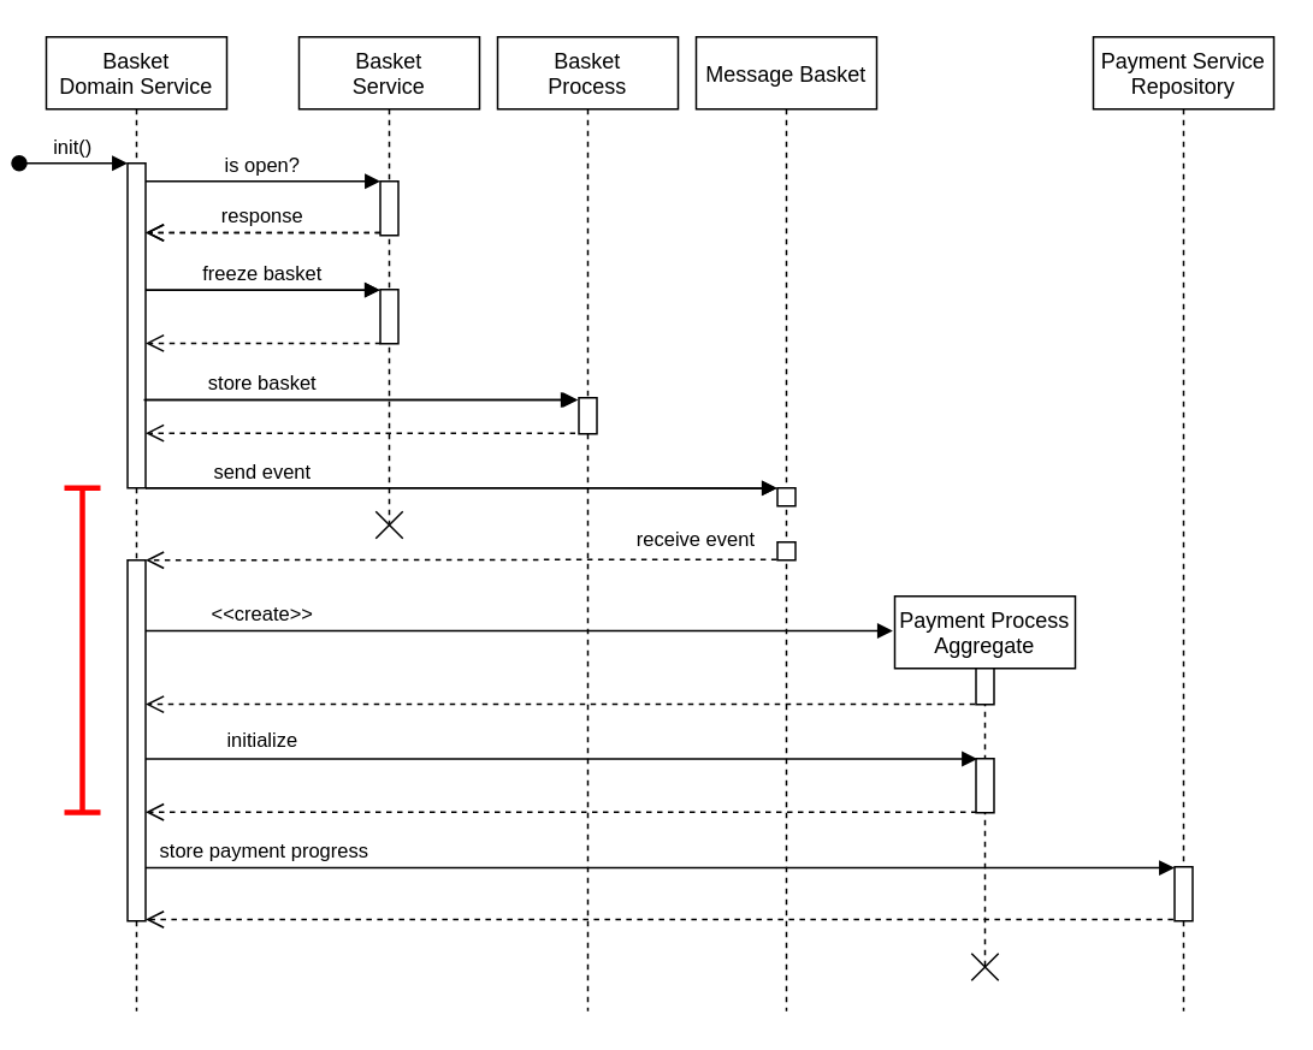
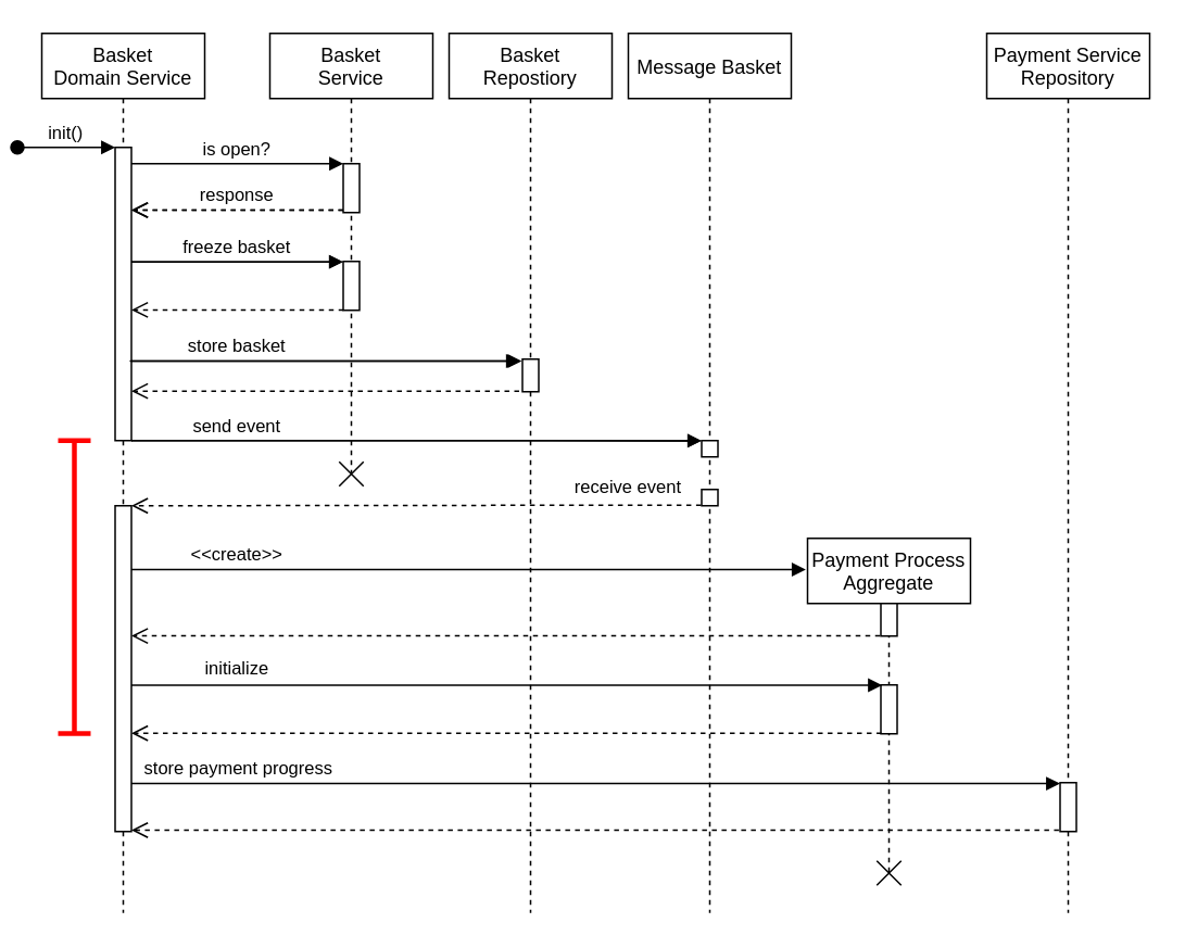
  <mxCell id="0" />
  <mxCell id="1" parent="0" />
  <mxCell id="2" value="Basket &#10;Domain Service" style="shape=umlLifeline;perimeter=lifelinePerimeter;container=1;collapsible=0;recursiveResize=0;rounded=0;shadow=0;strokeWidth=1;fillColor=#FFFFFF;strokeColor=#000000;" parent="1" vertex="1"><mxGeometry x="20" y="20" width="100" height="540" as="geometry" /></mxCell>
  <mxCell id="3" value="" style="points=[];perimeter=orthogonalPerimeter;rounded=0;shadow=0;strokeWidth=1;fontColor=#000000;fillColor=#FFFFFF;strokeColor=#000000;" parent="2" vertex="1"><mxGeometry x="45" y="70" width="10" height="180" as="geometry" /></mxCell>
  <mxCell id="4" value="init()" style="verticalAlign=bottom;startArrow=oval;endArrow=block;startSize=8;shadow=0;strokeWidth=1;fontColor=#000000;strokeColor=#000000;labelBackgroundColor=none;" parent="2" target="3" edge="1"><mxGeometry relative="1" as="geometry"><mxPoint x="-15" y="70" as="sourcePoint" /></mxGeometry></mxCell>
  <mxCell id="5" value="Basket&#10;Service" style="shape=umlLifeline;perimeter=lifelinePerimeter;container=1;collapsible=0;recursiveResize=0;rounded=0;shadow=0;strokeWidth=1;fillColor=#FFFFFF;strokeColor=#000000;" parent="1" vertex="1"><mxGeometry x="160" y="20" width="100" height="270" as="geometry" /></mxCell>
  <mxCell id="6" value="" style="points=[];perimeter=orthogonalPerimeter;rounded=0;shadow=0;strokeWidth=1;fontColor=#000000;fillColor=#FFFFFF;strokeColor=#000000;" parent="5" vertex="1"><mxGeometry x="45" y="80" width="10" height="30" as="geometry" /></mxCell>
  <mxCell id="7" value="" style="points=[];perimeter=orthogonalPerimeter;rounded=0;shadow=0;strokeWidth=1;fontColor=#000000;fillColor=#FFFFFF;strokeColor=#000000;" vertex="1" parent="5"><mxGeometry x="45" y="140" width="10" height="30" as="geometry" /></mxCell>
  <mxCell id="8" value="" style="shape=umlDestroy;fontColor=#000000;strokeColor=#000000;" vertex="1" parent="5"><mxGeometry x="42.5" y="263" width="15" height="15" as="geometry" /></mxCell>
  <mxCell id="9" value="response" style="verticalAlign=bottom;endArrow=open;dashed=1;endSize=8;exitX=0;exitY=0.95;shadow=0;strokeWidth=1;fontColor=#000000;strokeColor=#000000;backgroundColor=#FFFFFF;labelBackgroundColor=#FFFFFF;" parent="1" source="6" target="3" edge="1"><mxGeometry relative="1" as="geometry"><mxPoint x="175" y="176" as="targetPoint" /></mxGeometry></mxCell>
  <mxCell id="10" value="is open?" style="verticalAlign=bottom;endArrow=block;entryX=0;entryY=0;shadow=0;strokeWidth=1;fontColor=#000000;strokeColor=#000000;labelBackgroundColor=#FFFFFF;" parent="1" source="3" target="6" edge="1"><mxGeometry relative="1" as="geometry"><mxPoint x="175" y="100" as="sourcePoint" /></mxGeometry></mxCell>
  <mxCell id="11" value="Payment Process&#10;Aggregate" style="shape=umlLifeline;perimeter=lifelinePerimeter;container=1;collapsible=0;recursiveResize=0;rounded=0;shadow=0;strokeWidth=1;fillColor=#FFFFFF;strokeColor=#000000;" vertex="1" parent="1"><mxGeometry x="490" y="330" width="100" height="206" as="geometry" /></mxCell>
  <mxCell id="12" value="" style="points=[];perimeter=orthogonalPerimeter;rounded=0;shadow=0;strokeWidth=1;fontColor=#000000;fillColor=#FFFFFF;strokeColor=#000000;" vertex="1" parent="11"><mxGeometry x="45" y="90" width="10" height="30" as="geometry" /></mxCell>
  <mxCell id="13" value="" style="points=[];perimeter=orthogonalPerimeter;rounded=0;shadow=0;strokeWidth=1;fontColor=#000000;fillColor=#FFFFFF;strokeColor=#000000;" vertex="1" parent="11"><mxGeometry x="45" y="40" width="10" height="20" as="geometry" /></mxCell>
  <mxCell id="14" value="" style="shape=umlDestroy;fontColor=#000000;strokeColor=#000000;" vertex="1" parent="11"><mxGeometry x="42.5" y="198" width="15" height="15" as="geometry" /></mxCell>
  <mxCell id="15" value="freeze basket" style="verticalAlign=bottom;endArrow=block;entryX=-0.011;entryY=0.009;shadow=0;strokeWidth=1;entryDx=0;entryDy=0;entryPerimeter=0;fontColor=#000000;strokeColor=#000000;labelBackgroundColor=#FFFFFF;" edge="1" parent="1" source="3" target="7"><mxGeometry x="0.001" relative="1" as="geometry"><mxPoint x="90" y="169.76" as="sourcePoint" /><mxPoint x="260" y="169.76" as="targetPoint" /><mxPoint as="offset" /></mxGeometry></mxCell>
  <mxCell id="16" value="" style="verticalAlign=bottom;endArrow=open;dashed=1;endSize=8;exitX=0.016;exitY=0.993;shadow=0;strokeWidth=1;exitDx=0;exitDy=0;exitPerimeter=0;fontColor=#000000;strokeColor=#000000;" edge="1" parent="1" source="7" target="3"><mxGeometry relative="1" as="geometry"><mxPoint x="85" y="138.5" as="targetPoint" /><mxPoint x="255" y="138.5" as="sourcePoint" /></mxGeometry></mxCell>
  <mxCell id="17" value="Message Basket" style="shape=umlLifeline;perimeter=lifelinePerimeter;container=1;collapsible=0;recursiveResize=0;rounded=0;shadow=0;strokeWidth=1;fillColor=#FFFFFF;strokeColor=#000000;" vertex="1" parent="1"><mxGeometry x="380" y="20" width="100" height="540" as="geometry" /></mxCell>
  <mxCell id="18" value="" style="points=[];perimeter=orthogonalPerimeter;rounded=0;shadow=0;strokeWidth=1;fontColor=#000000;fillColor=#FFFFFF;strokeColor=#000000;" vertex="1" parent="17"><mxGeometry x="45" y="250" width="10" height="10" as="geometry" /></mxCell>
  <mxCell id="19" value="" style="points=[];perimeter=orthogonalPerimeter;rounded=0;shadow=0;strokeWidth=1;fontColor=#000000;fillColor=#FFFFFF;strokeColor=#000000;" vertex="1" parent="17"><mxGeometry x="45" y="280" width="10" height="10" as="geometry" /></mxCell>
  <mxCell id="20" value="send event" style="verticalAlign=bottom;endArrow=block;shadow=0;strokeWidth=1;entryX=-0.01;entryY=0.009;entryDx=0;entryDy=0;entryPerimeter=0;fontColor=#000000;strokeColor=#000000;labelBackgroundColor=#FFFFFF;" edge="1" parent="1" source="3" target="18"><mxGeometry x="-0.628" relative="1" as="geometry"><mxPoint x="85" y="110" as="sourcePoint" /><mxPoint x="320" y="220" as="targetPoint" /><mxPoint as="offset" /></mxGeometry></mxCell>
- <mxCell id="21" value="Basket&#10;Process" style="shape=umlLifeline;perimeter=lifelinePerimeter;container=1;collapsible=0;recursiveResize=0;rounded=0;shadow=0;strokeWidth=1;fillColor=#FFFFFF;strokeColor=#000000;" vertex="1" parent="1"><mxGeometry x="270" y="20" width="100" height="540" as="geometry" /></mxCell>
+ <mxCell id="21" value="Basket&#10;Repostiory" style="shape=umlLifeline;perimeter=lifelinePerimeter;container=1;collapsible=0;recursiveResize=0;rounded=0;shadow=0;strokeWidth=1;fillColor=#FFFFFF;strokeColor=#000000;" vertex="1" parent="1"><mxGeometry x="270" y="20" width="100" height="540" as="geometry" /></mxCell>
  <mxCell id="22" value="" style="points=[];perimeter=orthogonalPerimeter;rounded=0;shadow=0;strokeWidth=1;fontColor=#000000;fillColor=#FFFFFF;strokeColor=#000000;" vertex="1" parent="21"><mxGeometry x="45" y="200" width="10" height="20" as="geometry" /></mxCell>
  <mxCell id="23" value="store basket" style="verticalAlign=bottom;endArrow=block;shadow=0;strokeWidth=1;entryX=-0.048;entryY=0.057;entryDx=0;entryDy=0;entryPerimeter=0;fontColor=#000000;strokeColor=#000000;labelBackgroundColor=#FFFFFF;" edge="1" parent="1"><mxGeometry x="-0.449" relative="1" as="geometry"><mxPoint x="74" y="221.14" as="sourcePoint" /><mxPoint x="313.52" y="221.14" as="targetPoint" /><mxPoint as="offset" /></mxGeometry></mxCell>
  <mxCell id="24" value="" style="verticalAlign=bottom;endArrow=open;dashed=1;endSize=8;exitX=-0.2;exitY=0.98;shadow=0;strokeWidth=1;exitDx=0;exitDy=0;exitPerimeter=0;fontColor=#000000;strokeColor=#000000;" edge="1" parent="1" source="22" target="3"><mxGeometry relative="1" as="geometry"><mxPoint x="85" y="199.79" as="targetPoint" /><mxPoint x="255.16" y="199.79" as="sourcePoint" /></mxGeometry></mxCell>
  <mxCell id="25" value="" style="points=[];perimeter=orthogonalPerimeter;rounded=0;shadow=0;strokeWidth=1;fontColor=#000000;fillColor=#FFFFFF;strokeColor=#000000;" vertex="1" parent="1"><mxGeometry x="65" y="310" width="10" height="200" as="geometry" /></mxCell>
  <mxCell id="26" value="" style="verticalAlign=bottom;endArrow=open;dashed=1;endSize=8;exitX=-0.04;exitY=0.96;shadow=0;strokeWidth=1;exitDx=0;exitDy=0;exitPerimeter=0;fontColor=#000000;strokeColor=#000000;" edge="1" parent="1" source="19" target="25"><mxGeometry relative="1" as="geometry"><mxPoint x="90" y="310" as="targetPoint" /><mxPoint x="368" y="310" as="sourcePoint" /></mxGeometry></mxCell>
  <mxCell id="27" value="receive event" style="edgeLabel;align=center;verticalAlign=middle;resizable=0;points=[];fontColor=#000000;labelBackgroundColor=#FFFFFF;" vertex="1" connectable="0" parent="26"><mxGeometry x="-0.043" y="1" relative="1" as="geometry"><mxPoint x="122" y="-13" as="offset" /></mxGeometry></mxCell>
  <mxCell id="28" value="Payment Service&#10;Repository" style="shape=umlLifeline;perimeter=lifelinePerimeter;container=1;collapsible=0;recursiveResize=0;rounded=0;shadow=0;strokeWidth=1;fillColor=#FFFFFF;strokeColor=#000000;" vertex="1" parent="1"><mxGeometry x="600" y="20" width="100" height="540" as="geometry" /></mxCell>
  <mxCell id="29" value="" style="points=[];perimeter=orthogonalPerimeter;rounded=0;shadow=0;strokeWidth=1;fontColor=#000000;fillColor=#FFFFFF;strokeColor=#000000;" vertex="1" parent="28"><mxGeometry x="45" y="460" width="10" height="30" as="geometry" /></mxCell>
  <mxCell id="30" value="initialize" style="verticalAlign=bottom;endArrow=block;shadow=0;strokeWidth=1;entryX=0.071;entryY=0.005;entryDx=0;entryDy=0;entryPerimeter=0;fontColor=#000000;strokeColor=#000000;labelBackgroundColor=#FFFFFF;" edge="1" parent="1" source="25" target="12"><mxGeometry x="-0.718" y="1" relative="1" as="geometry"><mxPoint x="85" y="360.57" as="sourcePoint" /><mxPoint x="655" y="360.57" as="targetPoint" /><mxPoint as="offset" /></mxGeometry></mxCell>
  <mxCell id="31" value="" style="verticalAlign=bottom;endArrow=open;dashed=1;endSize=8;shadow=0;strokeWidth=1;exitX=0.033;exitY=0.989;exitDx=0;exitDy=0;exitPerimeter=0;fontColor=#000000;strokeColor=#000000;" edge="1" parent="1" source="12" target="25"><mxGeometry relative="1" as="geometry"><mxPoint x="85" y="389.16" as="targetPoint" /><mxPoint x="530" y="440" as="sourcePoint" /></mxGeometry></mxCell>
  <mxCell id="32" value="" style="endArrow=none;rounded=0;fontColor=#FF0303;strokeColor=#FF0303;fillColor=#f8cecc;strokeWidth=3;" edge="1" parent="1"><mxGeometry width="50" height="50" relative="1" as="geometry"><mxPoint x="40" y="310" as="sourcePoint" /><mxPoint x="40" y="270" as="targetPoint" /><Array as="points"><mxPoint x="40" y="450" /></Array></mxGeometry></mxCell>
  <mxCell id="33" value="" style="endArrow=none;rounded=0;fontColor=#FF0303;strokeColor=#FF0303;fillColor=#f8cecc;strokeWidth=3;entryX=0.1;entryY=0.463;entryDx=0;entryDy=0;entryPerimeter=0;" edge="1" parent="1" target="2"><mxGeometry width="50" height="50" relative="1" as="geometry"><mxPoint x="50" y="270" as="sourcePoint" /><mxPoint x="50" y="279.76" as="targetPoint" /><Array as="points"><mxPoint x="50" y="270" /></Array></mxGeometry></mxCell>
  <mxCell id="34" value="" style="endArrow=none;rounded=0;fontColor=#FF0303;strokeColor=#FF0303;fillColor=#f8cecc;strokeWidth=3;entryX=0.1;entryY=0.796;entryDx=0;entryDy=0;entryPerimeter=0;exitX=0.3;exitY=0.796;exitDx=0;exitDy=0;exitPerimeter=0;" edge="1" parent="1" source="2" target="2"><mxGeometry width="50" height="50" relative="1" as="geometry"><mxPoint x="50" y="480" as="sourcePoint" /><mxPoint x="40" y="310" as="targetPoint" /><Array as="points" /></mxGeometry></mxCell>
  <mxCell id="35" value="" style="verticalAlign=bottom;endArrow=block;shadow=0;strokeWidth=1;entryX=-0.01;entryY=0.009;entryDx=0;entryDy=0;entryPerimeter=0;fontColor=#000000;strokeColor=#000000;labelBackgroundColor=#FFFFFF;" edge="1" parent="1"><mxGeometry x="-0.564" relative="1" as="geometry"><mxPoint x="75" y="270" as="sourcePoint" /><mxPoint x="424.9" y="270.09" as="targetPoint" /><mxPoint as="offset" /></mxGeometry></mxCell>
  <mxCell id="36" value="" style="verticalAlign=bottom;endArrow=block;shadow=0;strokeWidth=1;entryX=-0.048;entryY=0.057;entryDx=0;entryDy=0;entryPerimeter=0;fontColor=#000000;strokeColor=#000000;labelBackgroundColor=#FFFFFF;" edge="1" parent="1"><mxGeometry x="-0.392" relative="1" as="geometry"><mxPoint x="75" y="221.14" as="sourcePoint" /><mxPoint x="314.52" y="221.14" as="targetPoint" /><mxPoint as="offset" /></mxGeometry></mxCell>
  <mxCell id="37" value="" style="verticalAlign=bottom;endArrow=block;entryX=-0.011;entryY=0.009;shadow=0;strokeWidth=1;entryDx=0;entryDy=0;entryPerimeter=0;fontColor=#000000;strokeColor=#000000;labelBackgroundColor=#FFFFFF;" edge="1" parent="1"><mxGeometry relative="1" as="geometry"><mxPoint x="75" y="160.27" as="sourcePoint" /><mxPoint x="204.89" y="160.27" as="targetPoint" /></mxGeometry></mxCell>
  <mxCell id="38" value="" style="verticalAlign=bottom;endArrow=open;dashed=1;endSize=8;exitX=0;exitY=0.95;shadow=0;strokeWidth=1;fontColor=#000000;strokeColor=#000000;labelBackgroundColor=#FFFFFF;" edge="1" parent="1"><mxGeometry relative="1" as="geometry"><mxPoint x="75" y="128.5" as="targetPoint" /><mxPoint x="205" y="128.5" as="sourcePoint" /></mxGeometry></mxCell>
  <mxCell id="39" value="&lt;&lt;create&gt;&gt;" style="verticalAlign=bottom;endArrow=block;shadow=0;strokeWidth=1;fontColor=#000000;strokeColor=#000000;labelBackgroundColor=#FFFFFF;entryX=-0.011;entryY=0.093;entryDx=0;entryDy=0;entryPerimeter=0;" edge="1" parent="1" source="25" target="11"><mxGeometry x="-0.686" relative="1" as="geometry"><mxPoint x="85" y="410.15" as="sourcePoint" /><mxPoint x="545.71" y="410.15" as="targetPoint" /><mxPoint as="offset" /></mxGeometry></mxCell>
  <mxCell id="40" value="" style="verticalAlign=bottom;endArrow=open;dashed=1;endSize=8;exitX=-0.051;exitY=0.994;shadow=0;strokeWidth=1;exitDx=0;exitDy=0;exitPerimeter=0;fontColor=#000000;strokeColor=#000000;" edge="1" parent="1" source="13" target="25"><mxGeometry relative="1" as="geometry"><mxPoint x="85" y="509.16" as="targetPoint" /><mxPoint x="654.28" y="509.16" as="sourcePoint" /></mxGeometry></mxCell>
  <mxCell id="41" value="" style="verticalAlign=bottom;endArrow=open;dashed=1;endSize=8;exitX=-0.072;exitY=0.972;shadow=0;strokeWidth=1;exitDx=0;exitDy=0;exitPerimeter=0;fontColor=#000000;strokeColor=#000000;" edge="1" parent="1" source="29" target="25"><mxGeometry relative="1" as="geometry"><mxPoint x="75" y="499.16" as="targetPoint" /><mxPoint x="434.6" y="439.6" as="sourcePoint" /></mxGeometry></mxCell>
  <mxCell id="42" value="store payment progress" style="verticalAlign=bottom;endArrow=block;shadow=0;strokeWidth=1;entryX=0;entryY=0.019;entryDx=0;entryDy=0;entryPerimeter=0;fontColor=#000000;strokeColor=#000000;labelBackgroundColor=#FFFFFF;" edge="1" parent="1" target="29" source="25"><mxGeometry x="-0.77" relative="1" as="geometry"><mxPoint x="75" y="470.57" as="sourcePoint" /><mxPoint x="324.52" y="351.14" as="targetPoint" /><mxPoint as="offset" /></mxGeometry></mxCell>
